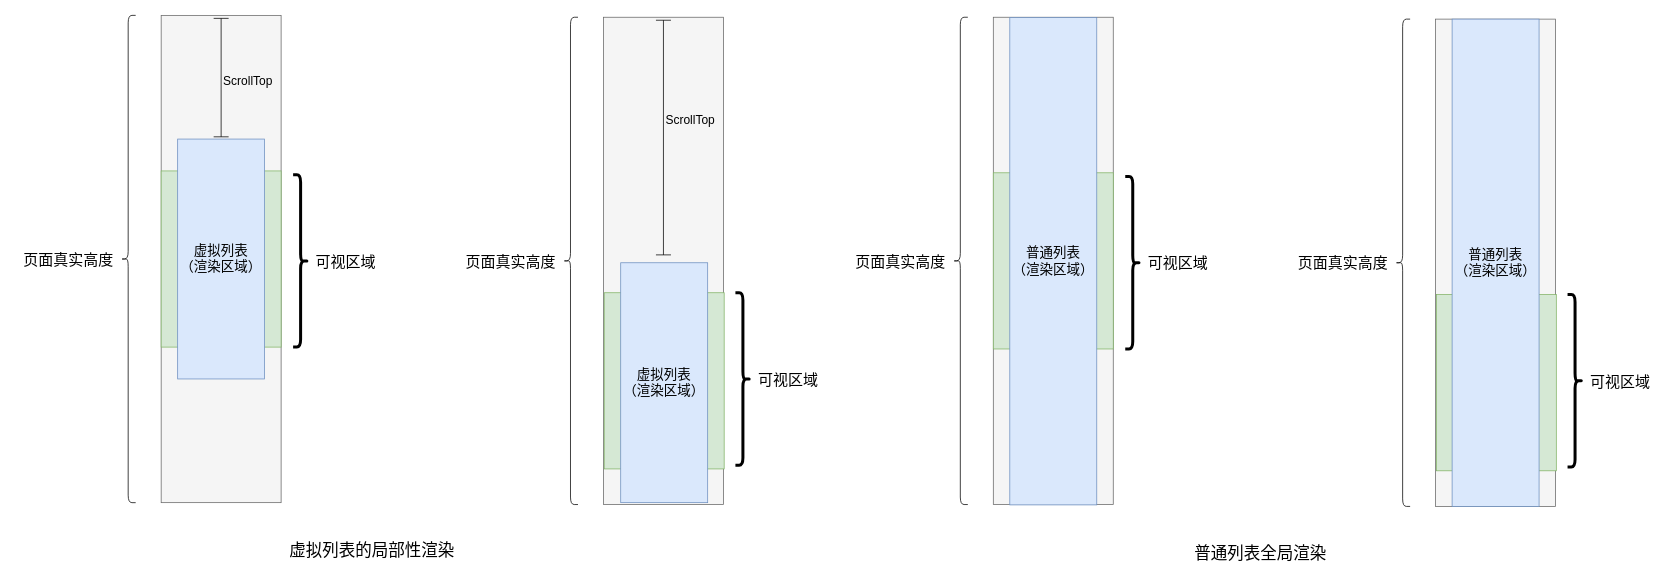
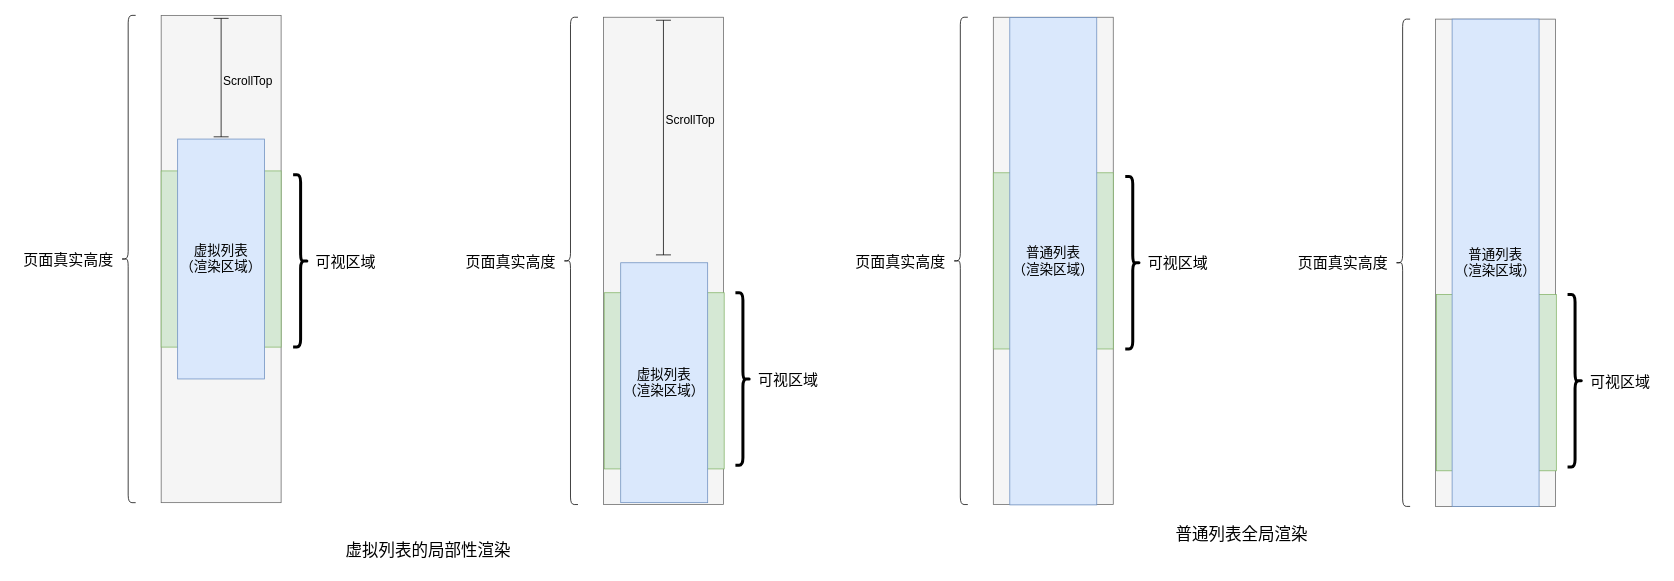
  <mxCell id="0" />
  <mxCell id="1" parent="0" />
  <mxCell id="2" value="" style="rounded=0;whiteSpace=wrap;html=1;fillColor=#f5f5f5;strokeColor=#666666;fontColor=#333333;" parent="1" vertex="1"><mxGeometry x="214" y="20" width="160" height="650" as="geometry" /></mxCell>
  <mxCell id="3" value="" style="rounded=0;whiteSpace=wrap;html=1;fillColor=#d5e8d4;strokeColor=#82b366;" parent="1" vertex="1"><mxGeometry x="214" y="227.5" width="160" height="235" as="geometry" /></mxCell>
  <mxCell id="4" value="&lt;font style=&quot;font-size: 18px&quot;&gt;虚拟列表&lt;br&gt;（渲染区域）&lt;br&gt;&lt;/font&gt;" style="rounded=0;whiteSpace=wrap;html=1;fillColor=#dae8fc;strokeColor=#6c8ebf;" parent="1" vertex="1"><mxGeometry x="236" y="185" width="116" height="320" as="geometry" /></mxCell>
  <mxCell id="5" value="" style="shape=crossbar;whiteSpace=wrap;html=1;rounded=1;fillColor=none;rotation=-90;" parent="1" vertex="1"><mxGeometry x="215" y="93" width="158" height="20" as="geometry" /></mxCell>
  <mxCell id="6" value="ScrollTop" style="text;html=1;strokeColor=none;fillColor=none;align=center;verticalAlign=middle;whiteSpace=wrap;rounded=0;strokeWidth=4;fontSize=16;" parent="1" vertex="1"><mxGeometry x="300" y="93" width="60" height="27" as="geometry" /></mxCell>
  <mxCell id="7" value="" style="shape=curlyBracket;whiteSpace=wrap;html=1;rounded=1;fillColor=none;" parent="1" vertex="1"><mxGeometry x="160" y="20" width="20" height="650" as="geometry" /></mxCell>
  <mxCell id="8" value="&lt;font style=&quot;font-size: 20px&quot;&gt;页面真实高度&lt;/font&gt;" style="text;html=1;align=center;verticalAlign=middle;resizable=0;points=[];autosize=1;" parent="1" vertex="1"><mxGeometry x="20" y="335" width="140" height="20" as="geometry" /></mxCell>
  <mxCell id="9" value="" style="shape=curlyBracket;whiteSpace=wrap;html=1;rounded=1;strokeWidth=4;fillColor=none;fontSize=16;rotation=-180;" parent="1" vertex="1"><mxGeometry x="390" y="232.5" width="20" height="230" as="geometry" /></mxCell>
  <mxCell id="10" value="&lt;span style=&quot;font-size: 20px&quot;&gt;可视区域&lt;/span&gt;" style="text;html=1;align=center;verticalAlign=middle;resizable=0;points=[];autosize=1;" parent="1" vertex="1"><mxGeometry x="410" y="337.5" width="100" height="20" as="geometry" /></mxCell>
  <mxCell id="11" value="" style="rounded=0;whiteSpace=wrap;html=1;fillColor=#f5f5f5;strokeColor=#666666;fontColor=#333333;" parent="1" vertex="1"><mxGeometry x="804" y="22.5" width="160" height="650" as="geometry" /></mxCell>
  <mxCell id="12" value="" style="rounded=0;whiteSpace=wrap;html=1;fillColor=#d5e8d4;strokeColor=#82b366;" parent="1" vertex="1"><mxGeometry x="805" y="390" width="160" height="235" as="geometry" /></mxCell>
  <mxCell id="13" value="&lt;font style=&quot;font-size: 18px&quot;&gt;虚拟列表&lt;br&gt;（渲染区域）&lt;br&gt;&lt;/font&gt;" style="rounded=0;whiteSpace=wrap;html=1;fillColor=#dae8fc;strokeColor=#6c8ebf;" parent="1" vertex="1"><mxGeometry x="827" y="350" width="116" height="320" as="geometry" /></mxCell>
  <mxCell id="14" value="" style="shape=crossbar;whiteSpace=wrap;html=1;rounded=1;fillColor=none;rotation=-90;" parent="1" vertex="1"><mxGeometry x="727.5" y="173" width="313" height="20" as="geometry" /></mxCell>
  <mxCell id="15" value="ScrollTop" style="text;html=1;strokeColor=none;fillColor=none;align=center;verticalAlign=middle;whiteSpace=wrap;rounded=0;strokeWidth=4;fontSize=16;" parent="1" vertex="1"><mxGeometry x="890" y="146" width="60" height="27" as="geometry" /></mxCell>
  <mxCell id="16" value="" style="shape=curlyBracket;whiteSpace=wrap;html=1;rounded=1;fillColor=none;" parent="1" vertex="1"><mxGeometry x="750" y="22.5" width="20" height="650" as="geometry" /></mxCell>
  <mxCell id="17" value="&lt;font style=&quot;font-size: 20px&quot;&gt;页面真实高度&lt;/font&gt;" style="text;html=1;align=center;verticalAlign=middle;resizable=0;points=[];autosize=1;" parent="1" vertex="1"><mxGeometry x="610" y="337.5" width="140" height="20" as="geometry" /></mxCell>
  <mxCell id="18" value="" style="shape=curlyBracket;whiteSpace=wrap;html=1;rounded=1;strokeWidth=4;fillColor=none;fontSize=16;rotation=-180;" parent="1" vertex="1"><mxGeometry x="980" y="390" width="20" height="230" as="geometry" /></mxCell>
  <mxCell id="19" value="&lt;span style=&quot;font-size: 20px&quot;&gt;可视区域&lt;/span&gt;" style="text;html=1;align=center;verticalAlign=middle;resizable=0;points=[];autosize=1;" parent="1" vertex="1"><mxGeometry x="1000" y="495" width="100" height="20" as="geometry" /></mxCell>
- <mxCell id="20" value="虚拟列表的局部性渲染" style="text;html=1;align=center;verticalAlign=middle;resizable=0;points=[];autosize=1;fontSize=22;" parent="1" vertex="1"><mxGeometry x="375" y="720" width="240" height="30" as="geometry" /></mxCell>
+ <mxCell id="20" value="虚拟列表的局部性渲染" style="text;html=1;align=center;verticalAlign=middle;resizable=0;points=[];autosize=1;fontSize=22;" parent="1" vertex="1"><mxGeometry x="450" y="720" width="240" height="30" as="geometry" /></mxCell>
  <mxCell id="21" value="" style="rounded=0;whiteSpace=wrap;html=1;fillColor=#f5f5f5;strokeColor=#666666;fontColor=#333333;" vertex="1" parent="1"><mxGeometry x="1324" y="22.5" width="160" height="650" as="geometry" /></mxCell>
  <mxCell id="22" value="" style="rounded=0;whiteSpace=wrap;html=1;fillColor=#d5e8d4;strokeColor=#82b366;" vertex="1" parent="1"><mxGeometry x="1324" y="230" width="160" height="235" as="geometry" /></mxCell>
  <mxCell id="23" value="&lt;font style=&quot;font-size: 18px&quot;&gt;普通列表&lt;br&gt;（渲染区域）&lt;br&gt;&lt;/font&gt;" style="rounded=0;whiteSpace=wrap;html=1;fillColor=#dae8fc;strokeColor=#6c8ebf;" vertex="1" parent="1"><mxGeometry x="1346" y="23" width="116" height="650" as="geometry" /></mxCell>
  <mxCell id="24" value="" style="shape=curlyBracket;whiteSpace=wrap;html=1;rounded=1;fillColor=none;" vertex="1" parent="1"><mxGeometry x="1270" y="22.5" width="20" height="650" as="geometry" /></mxCell>
  <mxCell id="25" value="&lt;font style=&quot;font-size: 20px&quot;&gt;页面真实高度&lt;/font&gt;" style="text;html=1;align=center;verticalAlign=middle;resizable=0;points=[];autosize=1;" vertex="1" parent="1"><mxGeometry x="1130" y="337.5" width="140" height="20" as="geometry" /></mxCell>
  <mxCell id="26" value="" style="shape=curlyBracket;whiteSpace=wrap;html=1;rounded=1;strokeWidth=4;fillColor=none;fontSize=16;rotation=-180;" vertex="1" parent="1"><mxGeometry x="1500" y="235" width="20" height="230" as="geometry" /></mxCell>
  <mxCell id="27" value="&lt;span style=&quot;font-size: 20px&quot;&gt;可视区域&lt;/span&gt;" style="text;html=1;align=center;verticalAlign=middle;resizable=0;points=[];autosize=1;" vertex="1" parent="1"><mxGeometry x="1520" y="340" width="100" height="20" as="geometry" /></mxCell>
  <mxCell id="28" value="" style="rounded=0;whiteSpace=wrap;html=1;fillColor=#f5f5f5;strokeColor=#666666;fontColor=#333333;" vertex="1" parent="1"><mxGeometry x="1914" y="25" width="160" height="650" as="geometry" /></mxCell>
  <mxCell id="29" value="" style="rounded=0;whiteSpace=wrap;html=1;fillColor=#d5e8d4;strokeColor=#82b366;" vertex="1" parent="1"><mxGeometry x="1915" y="392.5" width="160" height="235" as="geometry" /></mxCell>
  <mxCell id="30" value="" style="shape=curlyBracket;whiteSpace=wrap;html=1;rounded=1;fillColor=none;" vertex="1" parent="1"><mxGeometry x="1860" y="25" width="20" height="650" as="geometry" /></mxCell>
  <mxCell id="31" value="&lt;font style=&quot;font-size: 20px&quot;&gt;页面真实高度&lt;/font&gt;" style="text;html=1;align=center;verticalAlign=middle;resizable=0;points=[];autosize=1;" vertex="1" parent="1"><mxGeometry x="1720" y="340" width="140" height="20" as="geometry" /></mxCell>
  <mxCell id="32" value="" style="shape=curlyBracket;whiteSpace=wrap;html=1;rounded=1;strokeWidth=4;fillColor=none;fontSize=16;rotation=-180;" vertex="1" parent="1"><mxGeometry x="2090" y="392.5" width="20" height="230" as="geometry" /></mxCell>
  <mxCell id="33" value="&lt;span style=&quot;font-size: 20px&quot;&gt;可视区域&lt;/span&gt;" style="text;html=1;align=center;verticalAlign=middle;resizable=0;points=[];autosize=1;" vertex="1" parent="1"><mxGeometry x="2110" y="497.5" width="100" height="20" as="geometry" /></mxCell>
- <mxCell id="34" value="普通列表全局渲染" style="text;html=1;align=center;verticalAlign=middle;resizable=0;points=[];autosize=1;fontSize=22;" vertex="1" parent="1"><mxGeometry x="1585" y="722.5" width="190" height="30" as="geometry" /></mxCell>
+ <mxCell id="34" value="普通列表全局渲染" style="text;html=1;align=center;verticalAlign=middle;resizable=0;points=[];autosize=1;fontSize=22;" vertex="1" parent="1"><mxGeometry x="1560" y="697.5" width="190" height="30" as="geometry" /></mxCell>
  <mxCell id="35" value="&lt;font style=&quot;font-size: 18px&quot;&gt;普通列表&lt;br&gt;（渲染区域）&lt;br&gt;&lt;/font&gt;" style="rounded=0;whiteSpace=wrap;html=1;fillColor=#dae8fc;strokeColor=#6c8ebf;" vertex="1" parent="1"><mxGeometry x="1936" y="25" width="116" height="650" as="geometry" /></mxCell>
